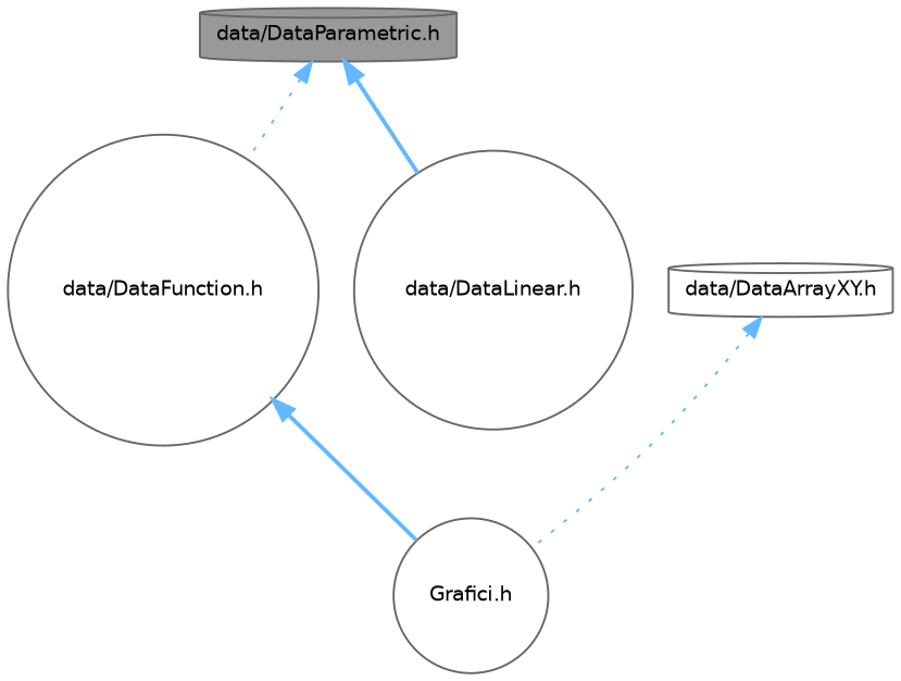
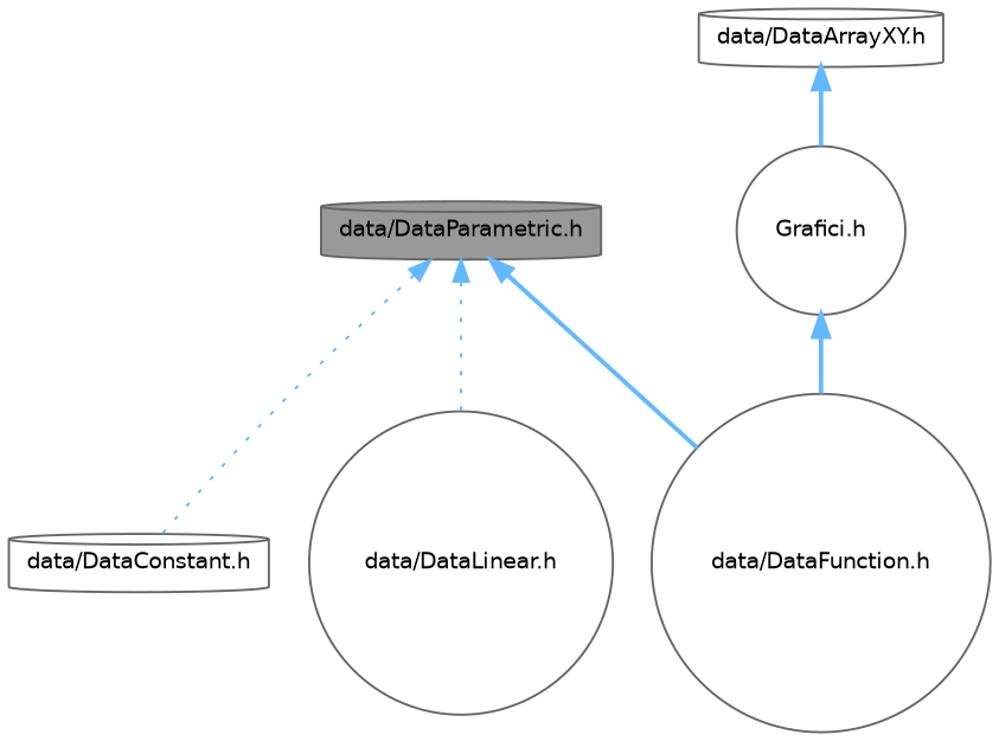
  digraph {
    node [color=grey40 fillcolor=white fontname=Helvetica fontsize=10 shape=cylinder style=filled]
    edge [color=steelblue1 dir=back fontname=Helvetica fontsize=10 labelfontname=Helvetica labelfontsize=10 style=bold]
    n1 [color=gray40 fillcolor=grey60 fontcolor=black height=0.2 label="data/DataParametric.h" width=0.4]
+   n2 [height=0.2 label="data/DataConstant.h" width=0.4]
    n3 [height=0.2 label="data/DataFunction.h" shape=circle width=0.4]
    n4 [height=0.2 label="data/DataLinear.h" shape=circle width=0.4]
    n5 [height=0.2 label="Grafici.h" shape=circle width=0.4]
    n6 [height=0.2 label="data/DataArrayXY.h" width=0.4]
-   n1 -> n3 [style=dotted]
-   n1 -> n4
-   n3 -> n5
-   n6 -> n5 [style=dotted]
+   n1 -> n2 [style=dotted]
+   n1 -> n3
+   n1 -> n4 [style=dotted]
+   n5 -> n3
+   n6 -> n5
  }
